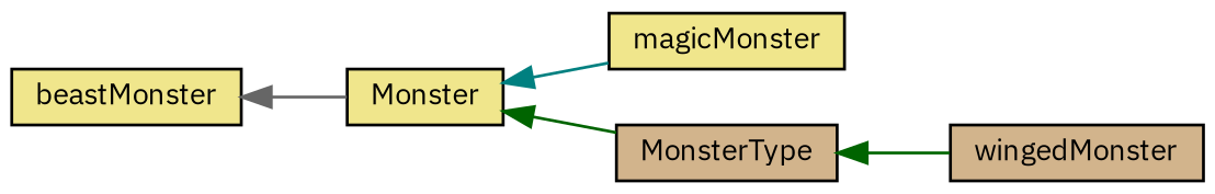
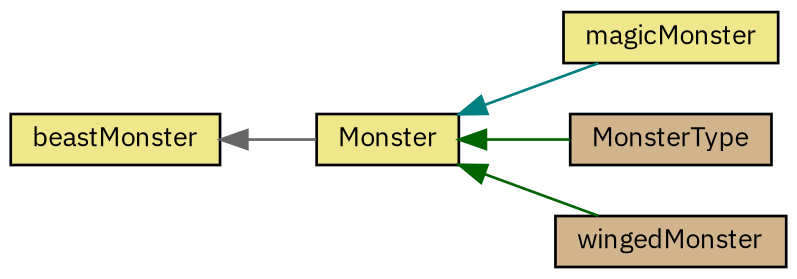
  digraph {
    fontname="IBM Plex Sans"
    rankdir=LR
    node [color=black fillcolor=khaki fontname="IBM Plex Sans" fontsize=10 shape=record style=filled]
    edge [color=darkgreen dir=back fontname="IBM Plex Sans" fontsize=10 labelfontname=Helvetica labelfontsize=10 style=solid]
    n1 [fontcolor=black height=0.2 label=Monster width=0.4]
    n2 [height=0.2 label=magicMonster width=0.4]
    n3 [fillcolor=tan height=0.2 label=MonsterType width=0.4]
    n4 [fillcolor=tan height=0.2 label=wingedMonster width=0.4]
    n5 [height=0.2 label=beastMonster width=0.4]
    n1 -> n2 [color=teal]
    n1 -> n3
-   n3 -> n4
+   n1 -> n4
    n5 -> n1 [color=gray40]
  }
